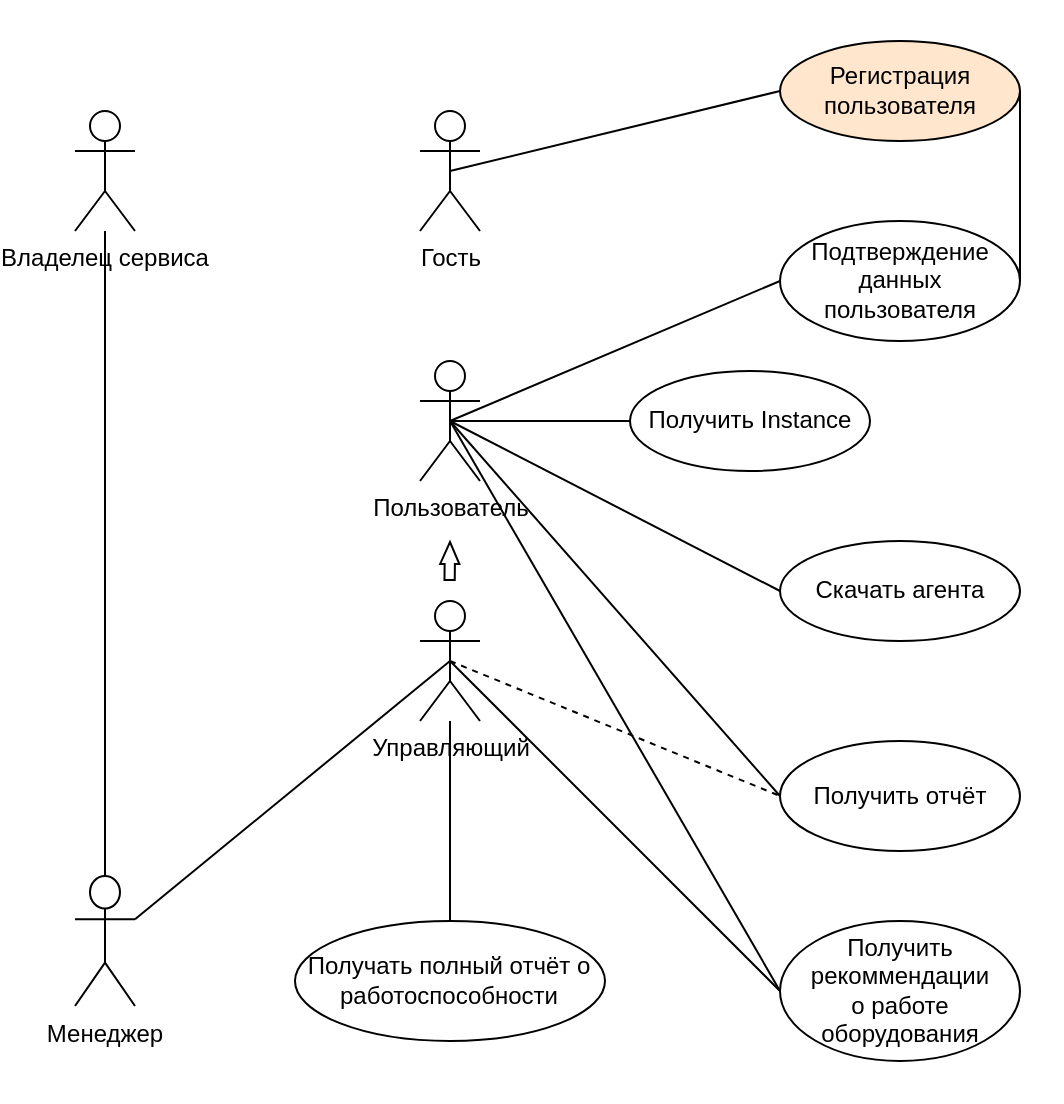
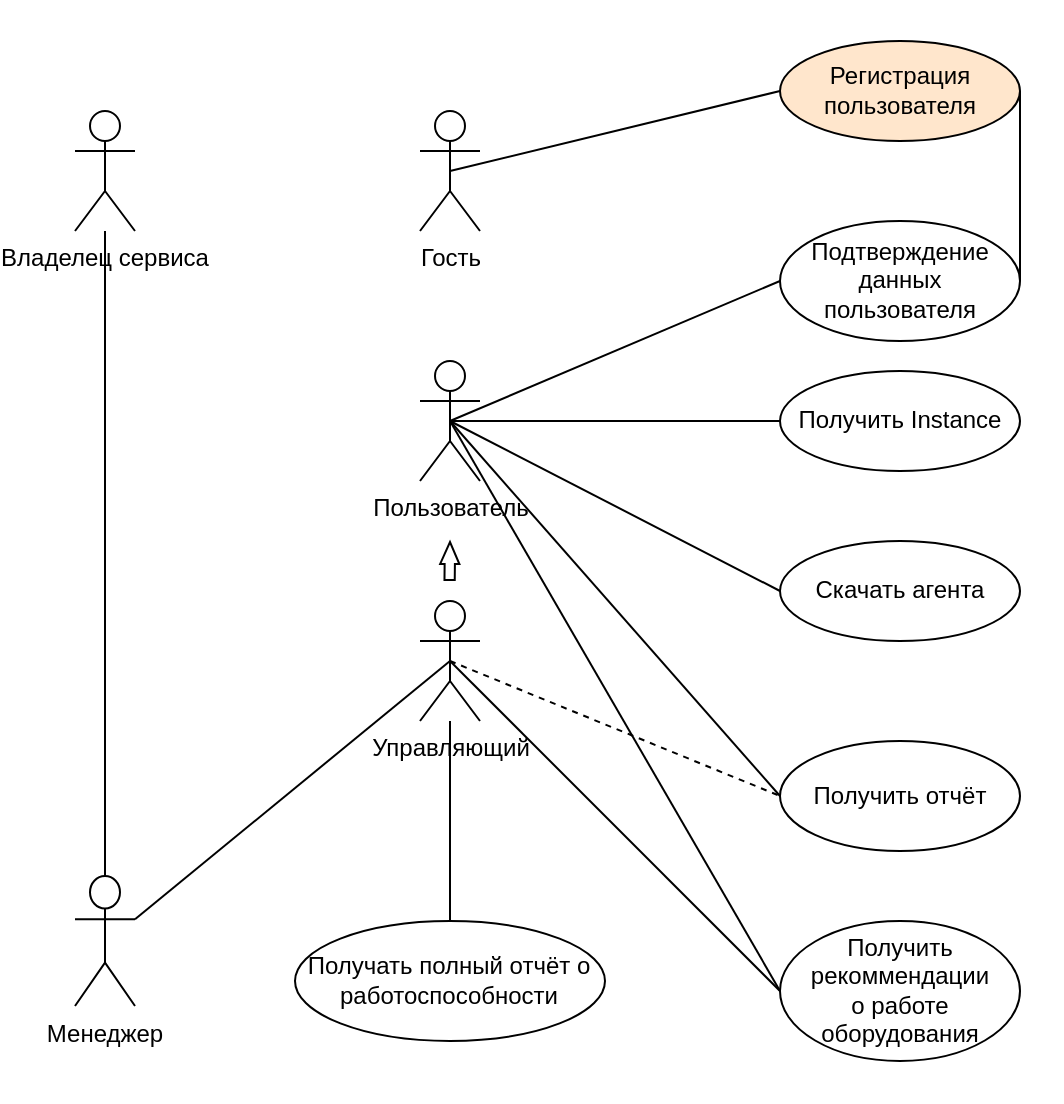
  <mxCell id="0" />
  <mxCell id="1" parent="0" />
  <mxCell id="2" value="Гость&lt;br&gt;" style="shape=umlActor;verticalLabelPosition=bottom;verticalAlign=top;html=1;outlineConnect=0;" parent="1" vertex="1"><mxGeometry x="192.5" y="55" width="30" height="60" as="geometry" /></mxCell>
  <mxCell id="3" value="Регистрация пользователя" style="ellipse;whiteSpace=wrap;html=1;fillColor=#ffe6cc;" parent="1" vertex="1"><mxGeometry x="372.5" y="20" width="120" height="50" as="geometry" /></mxCell>
  <mxCell id="4" value="Подтверждение данных пользователя" style="ellipse;whiteSpace=wrap;html=1;" parent="1" vertex="1"><mxGeometry x="372.5" y="110" width="120" height="60" as="geometry" /></mxCell>
  <mxCell id="5" value="Пользователь&lt;br&gt;" style="shape=umlActor;verticalLabelPosition=bottom;verticalAlign=top;html=1;outlineConnect=0;" parent="1" vertex="1"><mxGeometry x="192.5" y="180" width="30" height="60" as="geometry" /></mxCell>
- <mxCell id="6" value="Получить Instance" style="ellipse;whiteSpace=wrap;html=1;" parent="1" vertex="1"><mxGeometry x="297.5" y="185" width="120" height="50" as="geometry" /></mxCell>
+ <mxCell id="6" value="Получить Instance" style="ellipse;whiteSpace=wrap;html=1;" parent="1" vertex="1"><mxGeometry x="372.5" y="185" width="120" height="50" as="geometry" /></mxCell>
  <mxCell id="7" value="Скачать агента" style="ellipse;whiteSpace=wrap;html=1;" parent="1" vertex="1"><mxGeometry x="372.5" y="270" width="120" height="50" as="geometry" /></mxCell>
  <mxCell id="8" value="Получить отчёт" style="ellipse;whiteSpace=wrap;html=1;" parent="1" vertex="1"><mxGeometry x="372.5" y="370" width="120" height="55" as="geometry" /></mxCell>
  <mxCell id="9" value="Получить рекоммендации&lt;br&gt;о работе оборудования" style="ellipse;whiteSpace=wrap;html=1;" parent="1" vertex="1"><mxGeometry x="372.5" y="460" width="120" height="70" as="geometry" /></mxCell>
  <mxCell id="10" value="Управляющий&lt;br&gt;&lt;br&gt;" style="shape=umlActor;verticalLabelPosition=bottom;verticalAlign=top;html=1;outlineConnect=0;" parent="1" vertex="1"><mxGeometry x="192.5" y="300" width="30" height="60" as="geometry" /></mxCell>
  <mxCell id="11" value="" style="shape=flexArrow;endArrow=classic;html=1;rounded=0;endWidth=3.478;endSize=3.333;width=5.128;" parent="1" edge="1"><mxGeometry width="50" height="50" relative="1" as="geometry"><mxPoint x="207.3" y="290" as="sourcePoint" /><mxPoint x="207.5" y="270" as="targetPoint" /></mxGeometry></mxCell>
  <mxCell id="12" value="Получать полный отчёт о работоспособности" style="ellipse;whiteSpace=wrap;html=1;" parent="1" vertex="1"><mxGeometry x="130" y="460" width="155" height="60" as="geometry" /></mxCell>
  <mxCell id="13" value="Менеджер" style="shape=umlActor;verticalLabelPosition=bottom;verticalAlign=top;html=1;outlineConnect=0;" parent="1" vertex="1"><mxGeometry x="20" y="437.5" width="30" height="65" as="geometry" /></mxCell>
  <mxCell id="14" value="" style="endArrow=none;html=1;rounded=0;entryX=0;entryY=0.5;entryDx=0;entryDy=0;exitX=0.5;exitY=0.5;exitDx=0;exitDy=0;exitPerimeter=0;" edge="1" parent="1" source="2" target="3"><mxGeometry width="50" height="50" relative="1" as="geometry"><mxPoint x="242.5" y="75" as="sourcePoint" /><mxPoint x="342.5" y="95" as="targetPoint" /></mxGeometry></mxCell>
  <mxCell id="15" value="" style="endArrow=none;html=1;rounded=0;entryX=1;entryY=0.5;entryDx=0;entryDy=0;exitX=1;exitY=0.5;exitDx=0;exitDy=0;" edge="1" parent="1" source="3" target="4"><mxGeometry width="50" height="50" relative="1" as="geometry"><mxPoint x="542.5" y="110" as="sourcePoint" /><mxPoint x="592.5" y="60" as="targetPoint" /></mxGeometry></mxCell>
  <mxCell id="16" value="" style="endArrow=none;html=1;rounded=0;entryX=0;entryY=0.5;entryDx=0;entryDy=0;exitX=0.5;exitY=0.5;exitDx=0;exitDy=0;exitPerimeter=0;" edge="1" parent="1" source="5" target="6"><mxGeometry width="50" height="50" relative="1" as="geometry"><mxPoint x="282.5" y="230" as="sourcePoint" /><mxPoint x="332.5" y="180" as="targetPoint" /></mxGeometry></mxCell>
  <mxCell id="17" value="" style="endArrow=none;html=1;rounded=0;exitX=0.5;exitY=0.5;exitDx=0;exitDy=0;exitPerimeter=0;entryX=0;entryY=0.5;entryDx=0;entryDy=0;" edge="1" parent="1" source="5" target="4"><mxGeometry width="50" height="50" relative="1" as="geometry"><mxPoint x="352.5" y="220" as="sourcePoint" /><mxPoint x="402.5" y="170" as="targetPoint" /></mxGeometry></mxCell>
  <mxCell id="18" value="" style="endArrow=none;html=1;rounded=0;exitX=0.5;exitY=0.5;exitDx=0;exitDy=0;exitPerimeter=0;entryX=0;entryY=0.5;entryDx=0;entryDy=0;" edge="1" parent="1" source="5" target="7"><mxGeometry width="50" height="50" relative="1" as="geometry"><mxPoint x="332.5" y="330" as="sourcePoint" /><mxPoint x="382.5" y="280" as="targetPoint" /></mxGeometry></mxCell>
  <mxCell id="19" value="" style="endArrow=none;html=1;rounded=0;exitX=0.5;exitY=0.5;exitDx=0;exitDy=0;exitPerimeter=0;entryX=0;entryY=0.5;entryDx=0;entryDy=0;" edge="1" parent="1" source="5" target="8"><mxGeometry width="50" height="50" relative="1" as="geometry"><mxPoint x="402.5" y="320" as="sourcePoint" /><mxPoint x="452.5" y="270" as="targetPoint" /></mxGeometry></mxCell>
  <mxCell id="20" value="" style="endArrow=none;html=1;rounded=0;exitX=0.5;exitY=0.5;exitDx=0;exitDy=0;exitPerimeter=0;entryX=0;entryY=0.5;entryDx=0;entryDy=0;" edge="1" parent="1" source="5" target="9"><mxGeometry width="50" height="50" relative="1" as="geometry"><mxPoint x="502.5" y="350" as="sourcePoint" /><mxPoint x="552.5" y="300" as="targetPoint" /></mxGeometry></mxCell>
  <mxCell id="21" value="" style="endArrow=none;html=1;rounded=0;exitX=0.5;exitY=0.5;exitDx=0;exitDy=0;exitPerimeter=0;entryX=0;entryY=0.5;entryDx=0;entryDy=0;dashed=1;" edge="1" parent="1" source="10" target="8"><mxGeometry width="50" height="50" relative="1" as="geometry"><mxPoint x="502.5" y="350" as="sourcePoint" /><mxPoint x="552.5" y="300" as="targetPoint" /></mxGeometry></mxCell>
  <mxCell id="22" value="" style="endArrow=none;html=1;rounded=0;exitX=0.5;exitY=0;exitDx=0;exitDy=0;" edge="1" parent="1" source="12" target="10"><mxGeometry width="50" height="50" relative="1" as="geometry"><mxPoint x="502.5" y="350" as="sourcePoint" /><mxPoint x="552.5" y="300" as="targetPoint" /></mxGeometry></mxCell>
  <mxCell id="23" value="" style="endArrow=none;html=1;rounded=0;exitX=0.5;exitY=0.5;exitDx=0;exitDy=0;exitPerimeter=0;entryX=0;entryY=0.5;entryDx=0;entryDy=0;" edge="1" parent="1" source="10" target="9"><mxGeometry width="50" height="50" relative="1" as="geometry"><mxPoint x="502.5" y="310" as="sourcePoint" /><mxPoint x="552.5" y="260" as="targetPoint" /></mxGeometry></mxCell>
  <mxCell id="24" value="Владелец сервиса" style="shape=umlActor;verticalLabelPosition=bottom;verticalAlign=top;html=1;outlineConnect=0;" vertex="1" parent="1"><mxGeometry x="20" y="55" width="30" height="60" as="geometry" /></mxCell>
  <mxCell id="25" value="" style="endArrow=none;html=1;rounded=0;exitX=0.5;exitY=0;exitDx=0;exitDy=0;exitPerimeter=0;" edge="1" parent="1" source="13" target="24"><mxGeometry width="50" height="50" relative="1" as="geometry"><mxPoint x="-162.5" y="225" as="sourcePoint" /><mxPoint x="-2.5" y="165" as="targetPoint" /></mxGeometry></mxCell>
  <mxCell id="26" value="" style="endArrow=none;html=1;rounded=0;exitX=1;exitY=0.333;exitDx=0;exitDy=0;exitPerimeter=0;entryX=0.5;entryY=0.5;entryDx=0;entryDy=0;entryPerimeter=0;" edge="1" parent="1" source="13" target="10"><mxGeometry width="50" height="50" relative="1" as="geometry"><mxPoint x="300" y="300" as="sourcePoint" /><mxPoint x="350" y="250" as="targetPoint" /></mxGeometry></mxCell>
